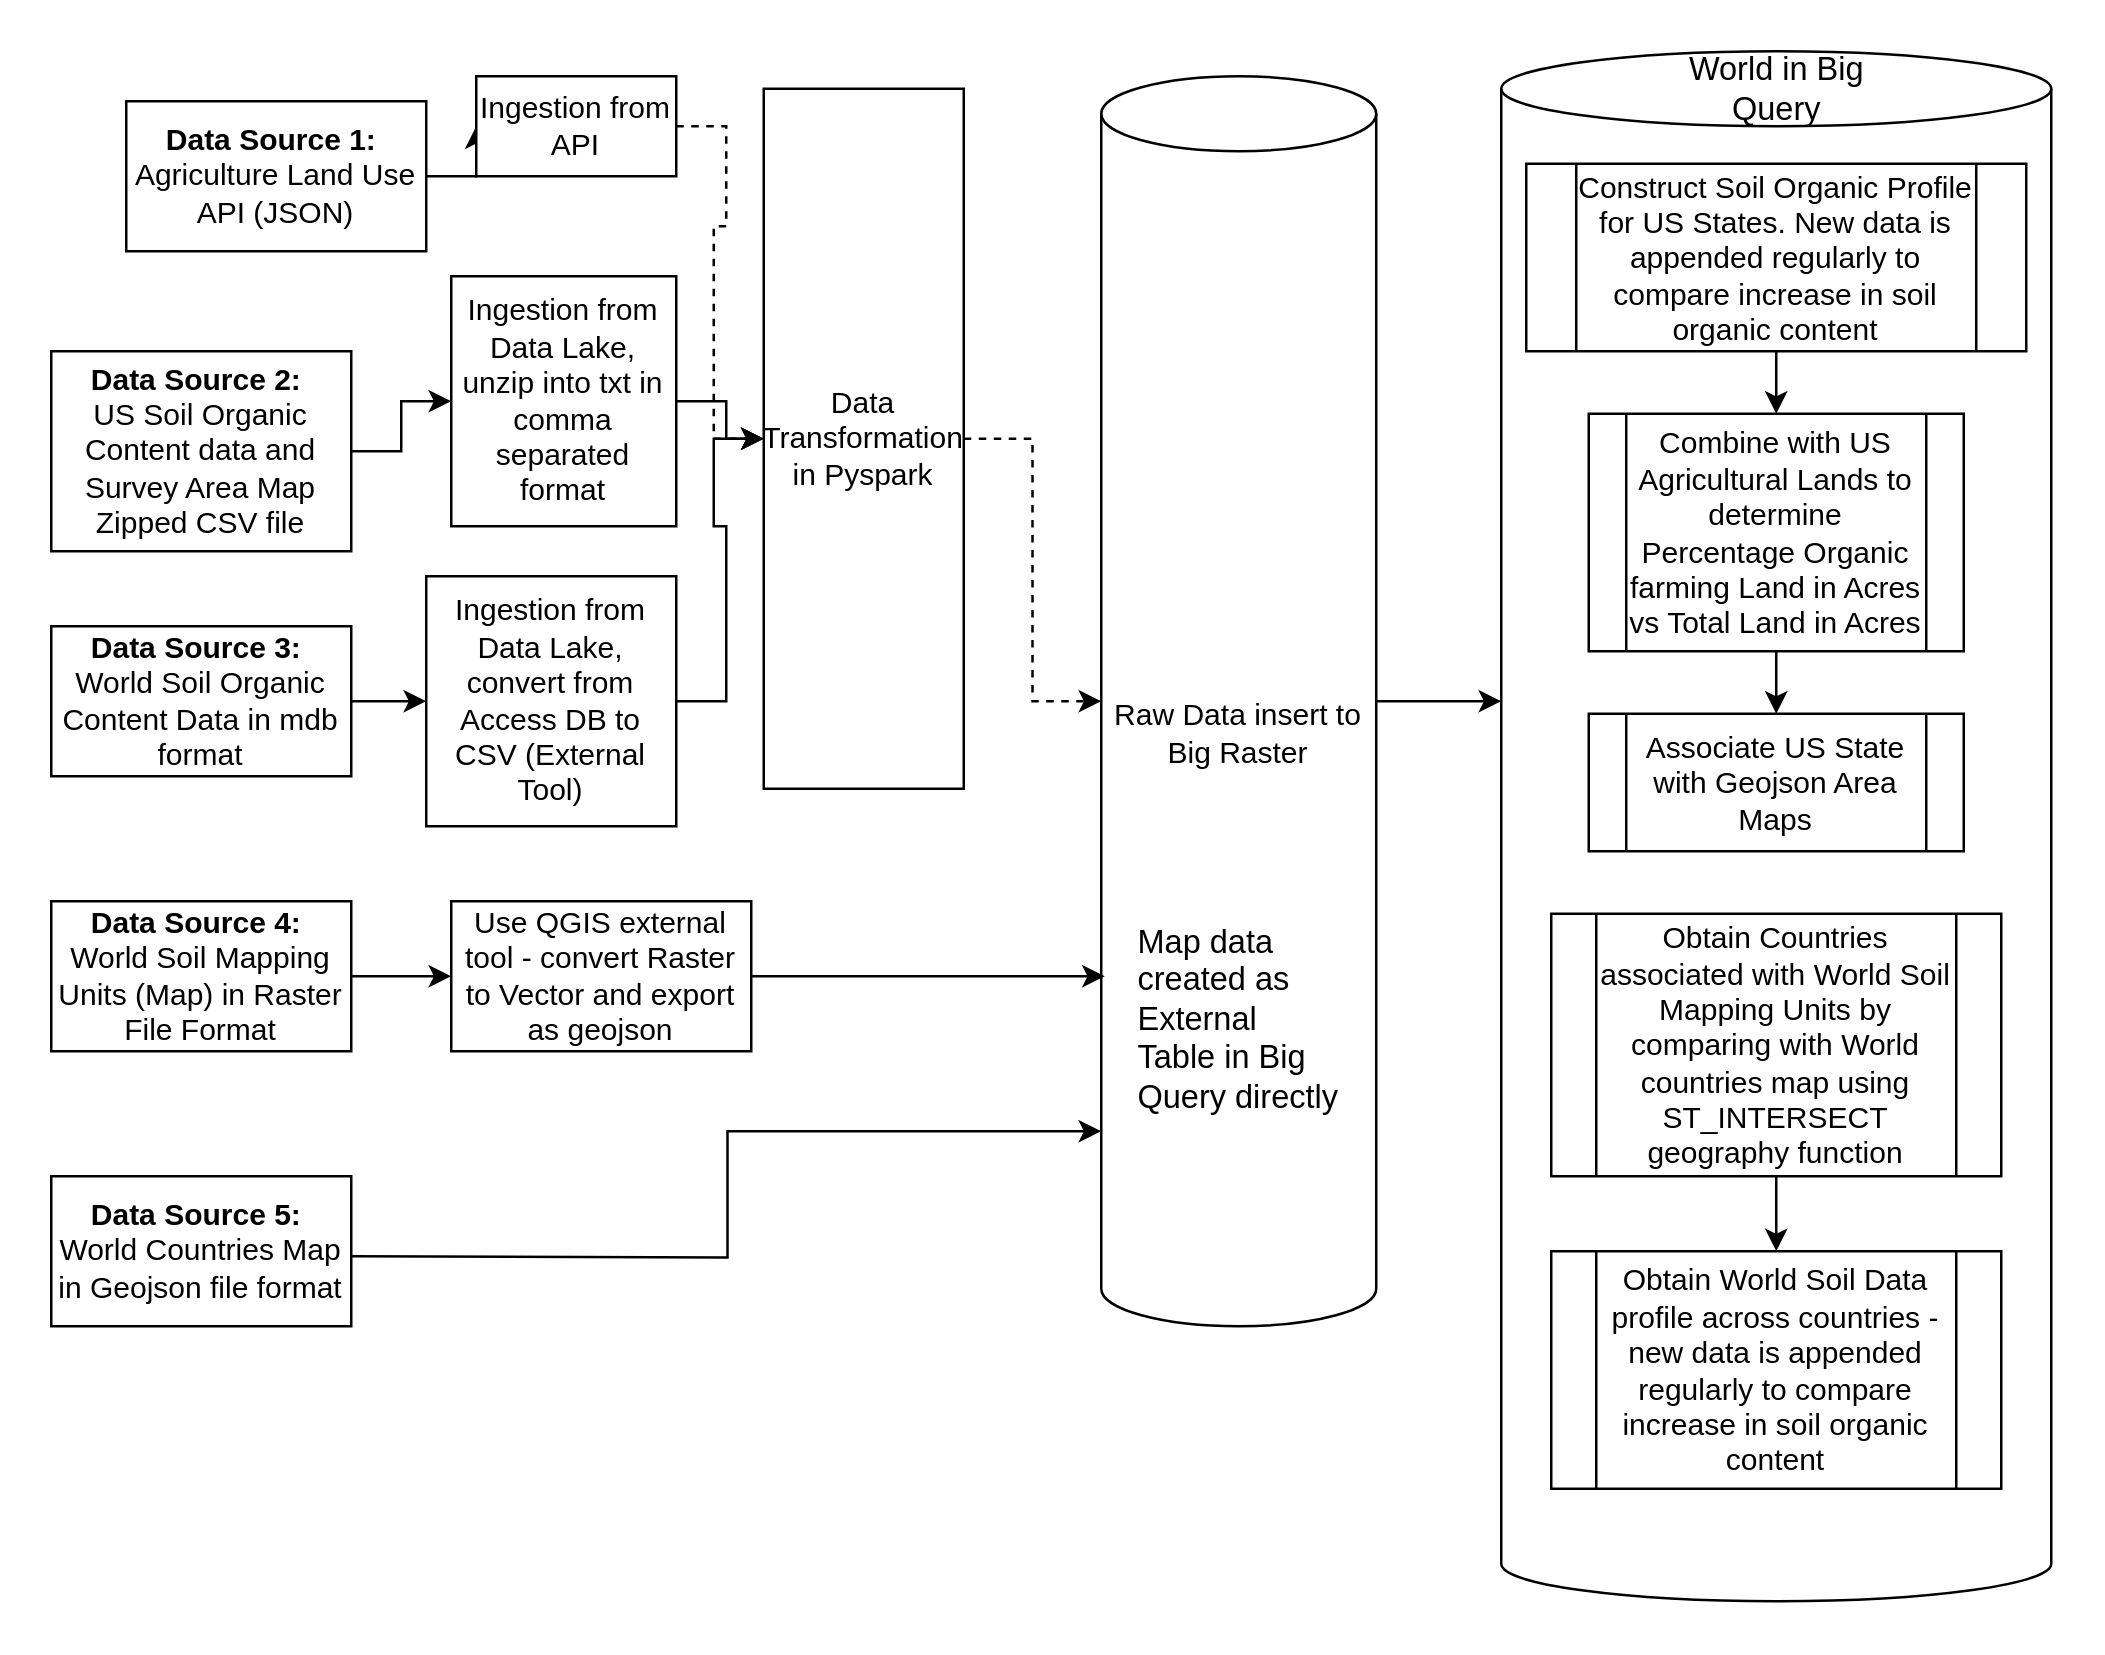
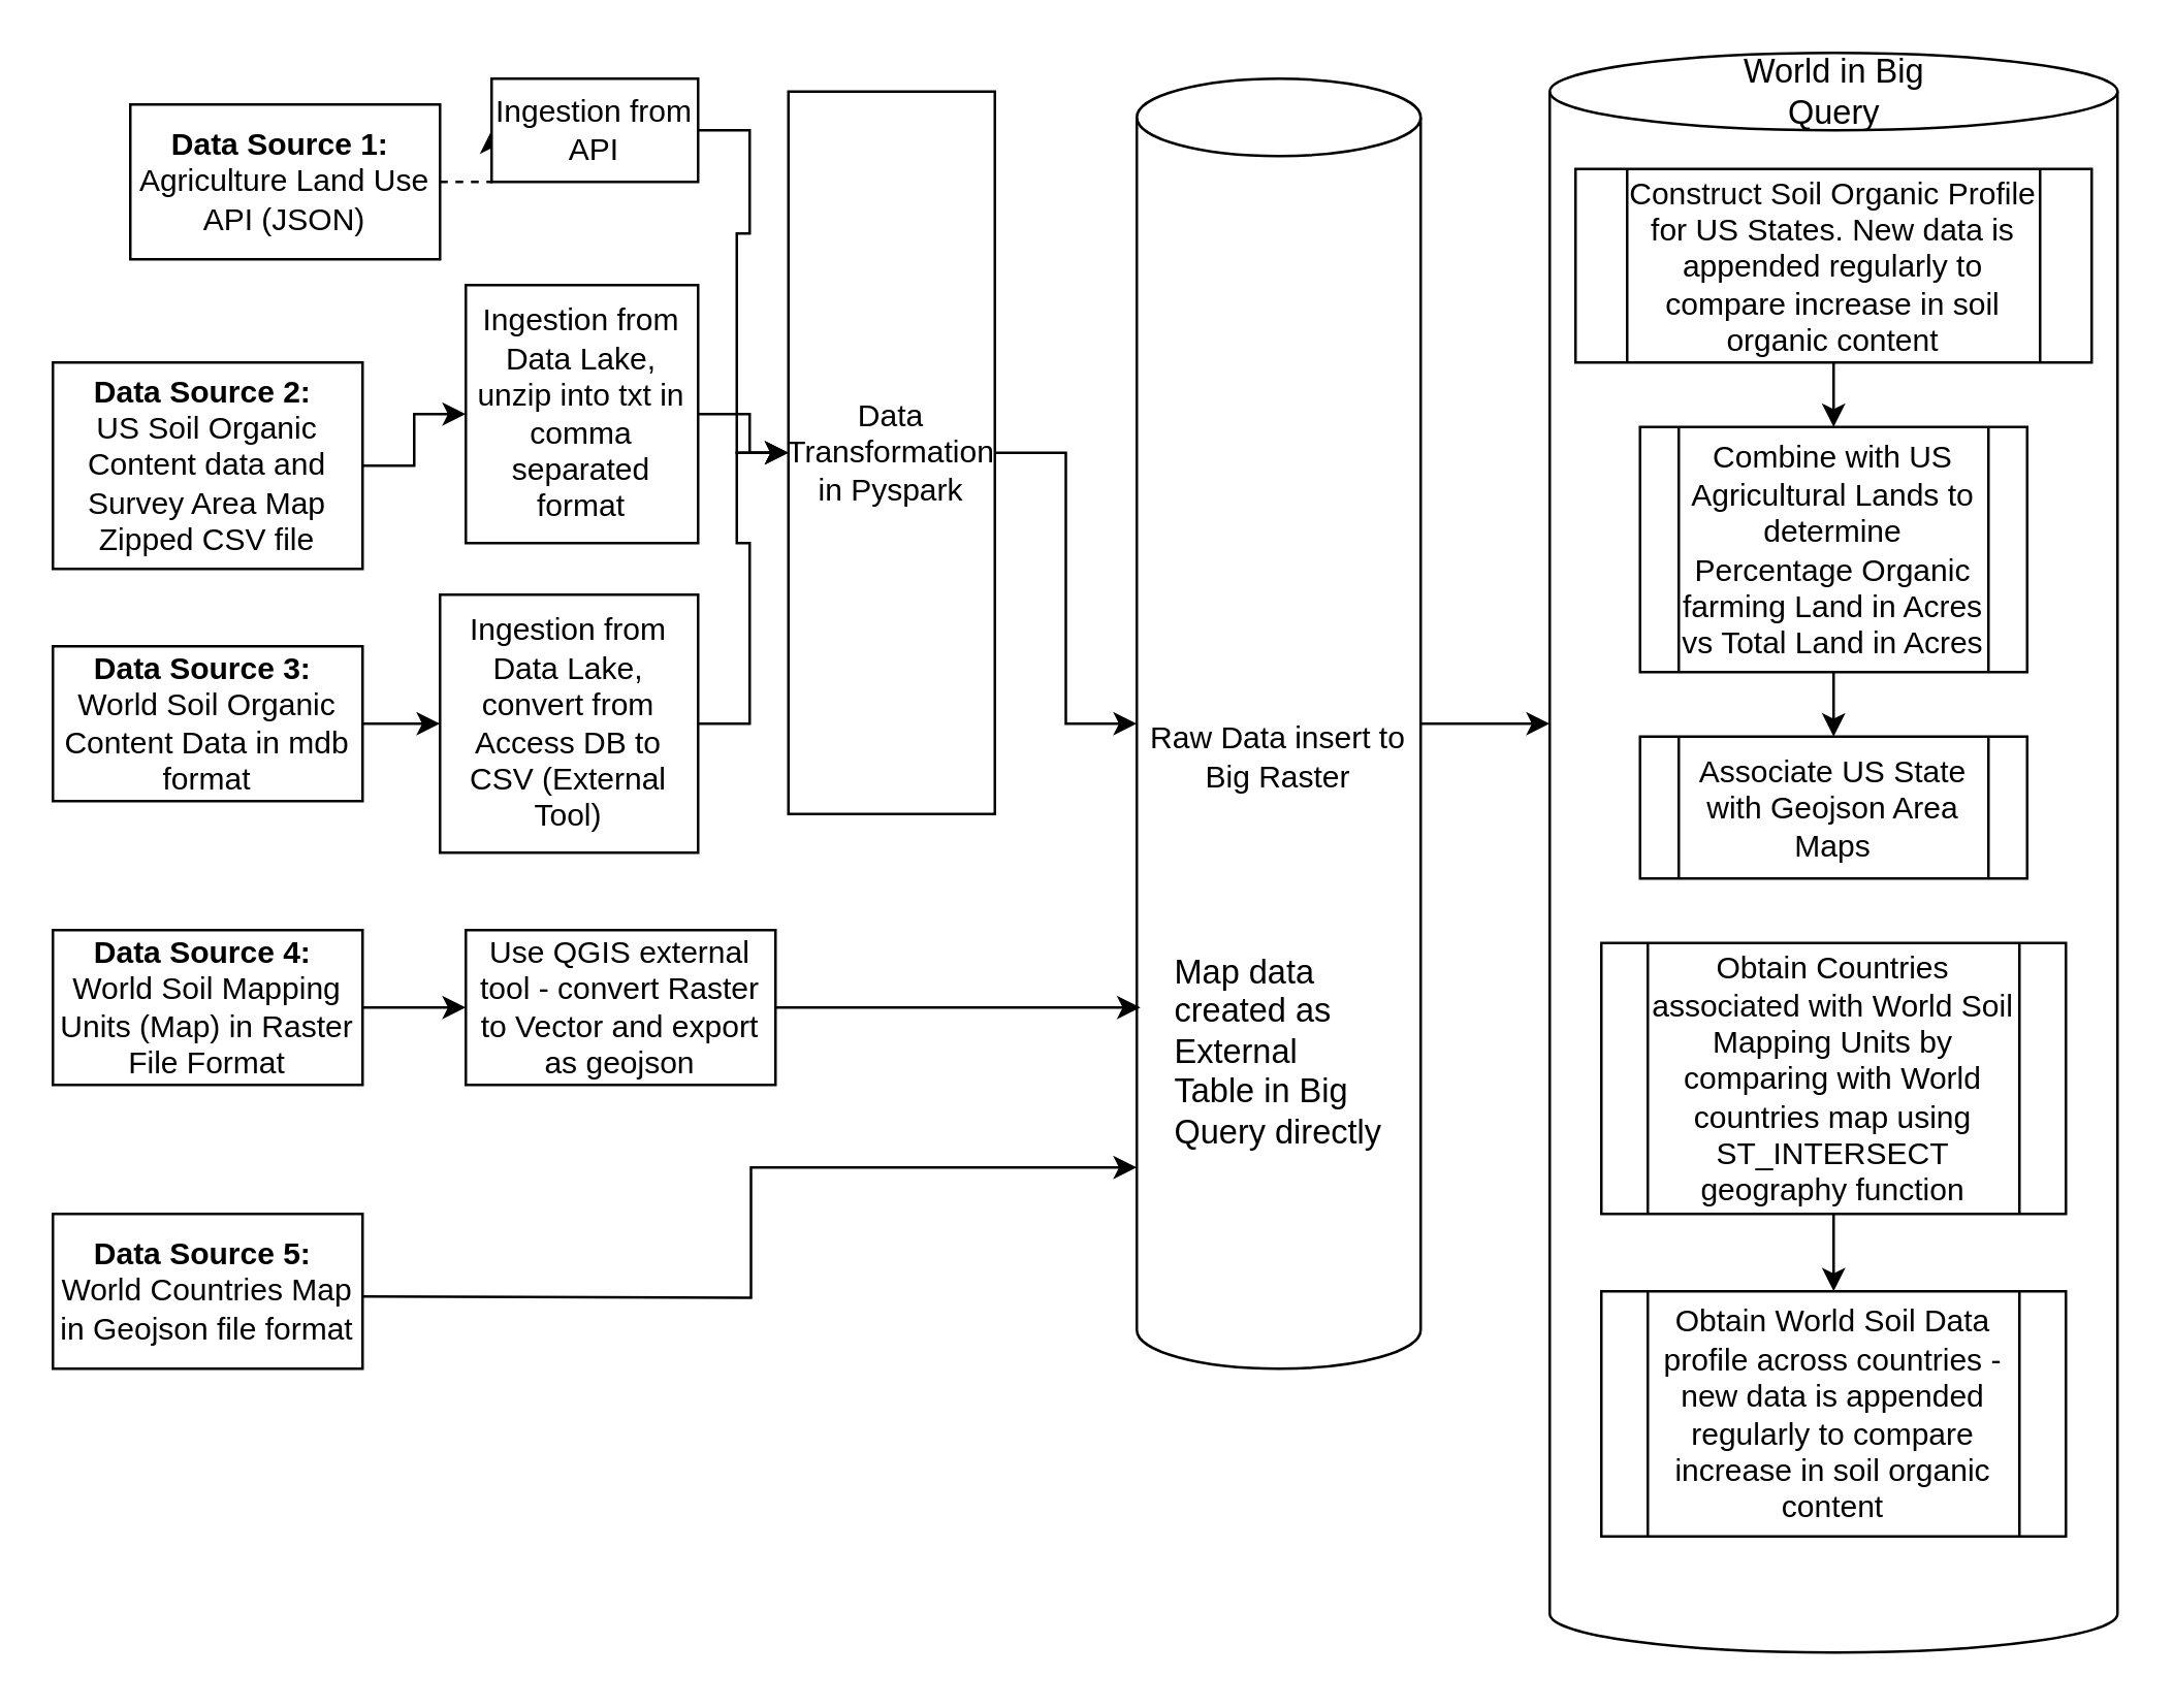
  <mxCell id="0" />
  <mxCell id="1" parent="0" />
- <mxCell id="2" value="" style="edgeStyle=orthogonalEdgeStyle;rounded=0;orthogonalLoop=1;jettySize=auto;html=1;" parent="1" source="3" target="12" edge="1"><mxGeometry relative="1" as="geometry" /></mxCell>
+ <mxCell id="2" value="" style="edgeStyle=orthogonalEdgeStyle;rounded=0;orthogonalLoop=1;jettySize=auto;html=1;dashed=1;" parent="1" source="3" target="12" edge="1"><mxGeometry relative="1" as="geometry" /></mxCell>
  <mxCell id="3" value="&lt;b&gt;Data Source 1:&amp;nbsp;&lt;/b&gt;&lt;br&gt;Agriculture Land Use&lt;br&gt;API (JSON)" style="rounded=0;whiteSpace=wrap;html=1;" parent="1" vertex="1"><mxGeometry x="50" y="40" width="120" height="60" as="geometry" /></mxCell>
  <mxCell id="4" value="" style="edgeStyle=orthogonalEdgeStyle;rounded=0;orthogonalLoop=1;jettySize=auto;html=1;" parent="1" source="5" target="21" edge="1"><mxGeometry relative="1" as="geometry" /></mxCell>
  <mxCell id="5" value="&lt;b&gt;Data Source 2:&amp;nbsp;&lt;/b&gt;&lt;br&gt;US Soil Organic Content data and Survey Area Map&lt;br&gt;Zipped CSV file" style="rounded=0;whiteSpace=wrap;html=1;" parent="1" vertex="1"><mxGeometry x="20" y="140" width="120" height="80" as="geometry" /></mxCell>
  <mxCell id="6" value="" style="edgeStyle=orthogonalEdgeStyle;rounded=0;orthogonalLoop=1;jettySize=auto;html=1;" parent="1" source="7" target="23" edge="1"><mxGeometry relative="1" as="geometry" /></mxCell>
  <mxCell id="7" value="&lt;b&gt;Data Source 3:&amp;nbsp;&lt;/b&gt;&lt;br&gt;World Soil Organic Content Data in mdb format" style="rounded=0;whiteSpace=wrap;html=1;" parent="1" vertex="1"><mxGeometry x="20" y="250" width="120" height="60" as="geometry" /></mxCell>
  <mxCell id="8" value="" style="edgeStyle=orthogonalEdgeStyle;rounded=0;orthogonalLoop=1;jettySize=auto;html=1;" parent="1" source="9" target="25" edge="1"><mxGeometry relative="1" as="geometry" /></mxCell>
  <mxCell id="9" value="&lt;b&gt;Data Source 4:&amp;nbsp;&lt;/b&gt;&lt;br&gt;World Soil Mapping Units (Map) in Raster File Format" style="rounded=0;whiteSpace=wrap;html=1;" parent="1" vertex="1"><mxGeometry x="20" y="360" width="120" height="60" as="geometry" /></mxCell>
  <mxCell id="10" value="&lt;b&gt;Data Source 5:&amp;nbsp;&lt;/b&gt;&lt;br&gt;World Countries Map in Geojson file format" style="rounded=0;whiteSpace=wrap;html=1;" parent="1" vertex="1"><mxGeometry x="20" y="470" width="120" height="60" as="geometry" /></mxCell>
- <mxCell id="11" value="" style="edgeStyle=orthogonalEdgeStyle;rounded=0;orthogonalLoop=1;jettySize=auto;html=1;dashed=1;" parent="1" source="12" target="14" edge="1"><mxGeometry relative="1" as="geometry" /></mxCell>
+ <mxCell id="11" value="" style="edgeStyle=orthogonalEdgeStyle;rounded=0;orthogonalLoop=1;jettySize=auto;html=1;" parent="1" source="12" target="14" edge="1"><mxGeometry relative="1" as="geometry" /></mxCell>
  <mxCell id="12" value="Ingestion from API" style="whiteSpace=wrap;html=1;rounded=0;" parent="1" vertex="1"><mxGeometry x="190" y="30" width="80" height="40" as="geometry" /></mxCell>
- <mxCell id="13" value="" style="edgeStyle=orthogonalEdgeStyle;rounded=0;orthogonalLoop=1;jettySize=auto;html=1;fontSize=13;dashed=1;" edge="1" parent="1" source="14" target="16"><mxGeometry relative="1" as="geometry" /></mxCell>
+ <mxCell id="13" value="" style="edgeStyle=orthogonalEdgeStyle;rounded=0;orthogonalLoop=1;jettySize=auto;html=1;fontSize=13;" edge="1" parent="1" source="14" target="16"><mxGeometry relative="1" as="geometry" /></mxCell>
  <mxCell id="14" value="Data Transformation&lt;br&gt;in Pyspark" style="whiteSpace=wrap;html=1;rounded=0;" parent="1" vertex="1"><mxGeometry x="305" y="35" width="80" height="280" as="geometry" /></mxCell>
  <mxCell id="15" value="" style="edgeStyle=orthogonalEdgeStyle;rounded=0;orthogonalLoop=1;jettySize=auto;html=1;fontSize=13;" parent="1" source="16" edge="1"><mxGeometry relative="1" as="geometry"><mxPoint x="600" y="280" as="targetPoint" /></mxGeometry></mxCell>
  <mxCell id="16" value="Raw Data insert to Big Raster" style="shape=cylinder3;whiteSpace=wrap;html=1;boundedLbl=1;backgroundOutline=1;size=15;" parent="1" vertex="1"><mxGeometry x="440" y="30" width="110" height="500" as="geometry" /></mxCell>
  <mxCell id="17" value="" style="shape=cylinder3;whiteSpace=wrap;html=1;boundedLbl=1;backgroundOutline=1;size=15;" parent="1" vertex="1"><mxGeometry x="600" y="20" width="220" height="620" as="geometry" /></mxCell>
  <mxCell id="18" value="" style="edgeStyle=orthogonalEdgeStyle;rounded=0;orthogonalLoop=1;jettySize=auto;html=1;fontSize=13;" parent="1" source="19" target="29" edge="1"><mxGeometry relative="1" as="geometry" /></mxCell>
  <mxCell id="19" value="Construct Soil Organic Profile&lt;br&gt;for US States. New data is appended regularly to compare increase in soil organic content" style="shape=process;whiteSpace=wrap;html=1;backgroundOutline=1;" parent="1" vertex="1"><mxGeometry x="610" y="65" width="200" height="75" as="geometry" /></mxCell>
  <mxCell id="20" value="" style="edgeStyle=orthogonalEdgeStyle;rounded=0;orthogonalLoop=1;jettySize=auto;html=1;" parent="1" source="21" target="14" edge="1"><mxGeometry relative="1" as="geometry" /></mxCell>
  <mxCell id="21" value="Ingestion from Data Lake, unzip into txt in comma separated format" style="whiteSpace=wrap;html=1;rounded=0;" parent="1" vertex="1"><mxGeometry x="180" y="110" width="90" height="100" as="geometry" /></mxCell>
  <mxCell id="22" value="" style="edgeStyle=orthogonalEdgeStyle;rounded=0;orthogonalLoop=1;jettySize=auto;html=1;" parent="1" source="23" target="14" edge="1"><mxGeometry relative="1" as="geometry" /></mxCell>
  <mxCell id="23" value="Ingestion from Data Lake, convert from Access DB to CSV (External Tool)" style="whiteSpace=wrap;html=1;rounded=0;" parent="1" vertex="1"><mxGeometry x="170" y="230" width="100" height="100" as="geometry" /></mxCell>
  <mxCell id="24" style="edgeStyle=orthogonalEdgeStyle;rounded=0;orthogonalLoop=1;jettySize=auto;html=1;entryX=0.013;entryY=0.72;entryDx=0;entryDy=0;entryPerimeter=0;" parent="1" source="25" target="16" edge="1"><mxGeometry relative="1" as="geometry" /></mxCell>
  <mxCell id="25" value="Use QGIS external tool - convert Raster to Vector and export as geojson" style="rounded=0;whiteSpace=wrap;html=1;" parent="1" vertex="1"><mxGeometry x="180" y="360" width="120" height="60" as="geometry" /></mxCell>
  <mxCell id="26" value="" style="edgeStyle=orthogonalEdgeStyle;rounded=0;orthogonalLoop=1;jettySize=auto;html=1;entryX=0;entryY=0.844;entryDx=0;entryDy=0;entryPerimeter=0;" parent="1" target="16" edge="1"><mxGeometry relative="1" as="geometry"><mxPoint x="140" y="502" as="sourcePoint" /><mxPoint x="430" y="450" as="targetPoint" /></mxGeometry></mxCell>
  <mxCell id="27" value="&lt;h1 style=&quot;font-size: 13px;&quot;&gt;&lt;span style=&quot;font-weight: normal;&quot;&gt;Map data created as External Table in Big Query directly&lt;/span&gt;&lt;/h1&gt;" style="text;html=1;strokeColor=none;fillColor=none;spacing=5;spacingTop=-20;whiteSpace=wrap;overflow=hidden;rounded=0;" parent="1" vertex="1"><mxGeometry x="450" y="370" width="90" height="90" as="geometry" /></mxCell>
  <mxCell id="28" value="" style="edgeStyle=orthogonalEdgeStyle;rounded=0;orthogonalLoop=1;jettySize=auto;html=1;fontSize=13;" parent="1" source="29" target="31" edge="1"><mxGeometry relative="1" as="geometry" /></mxCell>
  <mxCell id="29" value="Combine with US Agricultural Lands to determine Percentage Organic farming Land in Acres vs Total Land in Acres" style="shape=process;whiteSpace=wrap;html=1;backgroundOutline=1;" parent="1" vertex="1"><mxGeometry x="635" y="165" width="150" height="95" as="geometry" /></mxCell>
  <mxCell id="30" value="World in Big Query" style="text;html=1;strokeColor=none;fillColor=none;align=center;verticalAlign=middle;whiteSpace=wrap;rounded=0;fontSize=13;" parent="1" vertex="1"><mxGeometry x="657.5" y="20" width="105" height="30" as="geometry" /></mxCell>
  <mxCell id="31" value="Associate US State with Geojson Area Maps" style="shape=process;whiteSpace=wrap;html=1;backgroundOutline=1;" parent="1" vertex="1"><mxGeometry x="635" y="285" width="150" height="55" as="geometry" /></mxCell>
  <mxCell id="32" value="" style="edgeStyle=orthogonalEdgeStyle;rounded=0;orthogonalLoop=1;jettySize=auto;html=1;fontSize=13;" parent="1" source="33" target="34" edge="1"><mxGeometry relative="1" as="geometry" /></mxCell>
  <mxCell id="33" value="Obtain Countries associated with World Soil Mapping Units by comparing with World countries map using ST_INTERSECT geography function" style="shape=process;whiteSpace=wrap;html=1;backgroundOutline=1;" parent="1" vertex="1"><mxGeometry x="620" y="365" width="180" height="105" as="geometry" /></mxCell>
  <mxCell id="34" value="Obtain World Soil Data profile across countries - new data is appended regularly to compare increase in soil organic content" style="shape=process;whiteSpace=wrap;html=1;backgroundOutline=1;" parent="1" vertex="1"><mxGeometry x="620" y="500" width="180" height="95" as="geometry" /></mxCell>
